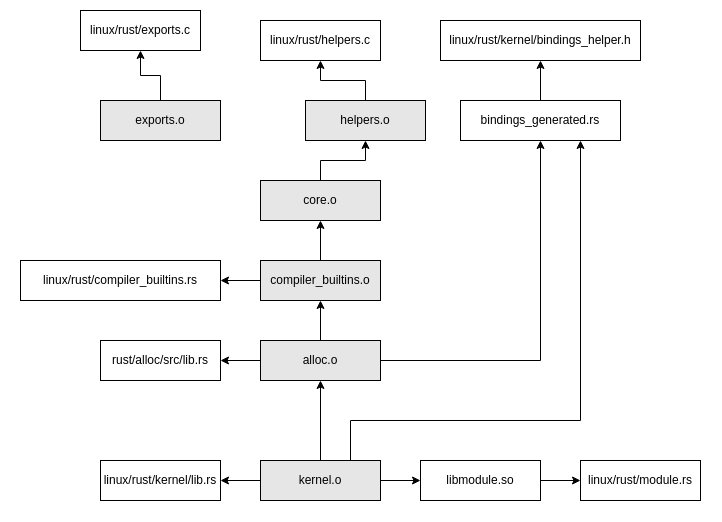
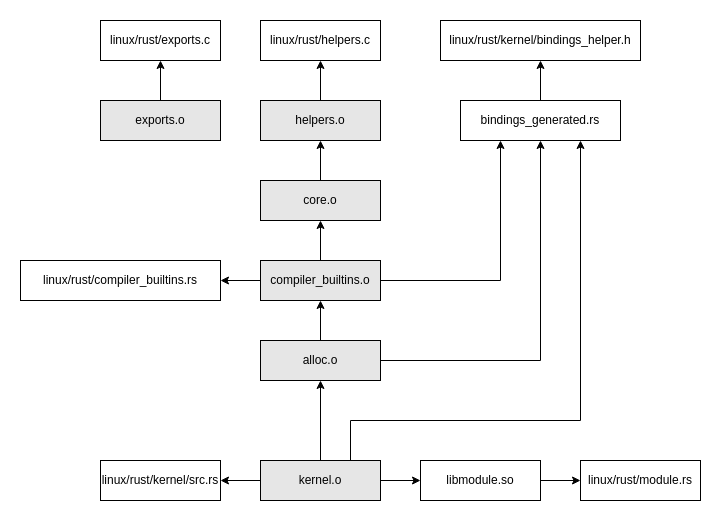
  <mxCell id="0" />
  <mxCell id="1" parent="0" />
  <mxCell id="2" style="edgeStyle=orthogonalEdgeStyle;rounded=0;orthogonalLoop=1;jettySize=auto;html=1;" parent="1" source="3" target="9" edge="1"><mxGeometry relative="1" as="geometry" /></mxCell>
  <mxCell id="3" value="core.o" style="rounded=0;whiteSpace=wrap;html=1;fillColor=#E6E6E6;" parent="1" vertex="1"><mxGeometry x="260" y="180" width="120" height="40" as="geometry" /></mxCell>
  <mxCell id="4" style="edgeStyle=orthogonalEdgeStyle;rounded=0;orthogonalLoop=1;jettySize=auto;html=1;entryX=0.5;entryY=1;entryDx=0;entryDy=0;" parent="1" source="7" target="3" edge="1"><mxGeometry relative="1" as="geometry" /></mxCell>
  <mxCell id="5" style="edgeStyle=orthogonalEdgeStyle;rounded=0;orthogonalLoop=1;jettySize=auto;html=1;entryX=1;entryY=0.5;entryDx=0;entryDy=0;" parent="1" source="7" target="31" edge="1"><mxGeometry relative="1" as="geometry" /></mxCell>
+ <mxCell id="6" style="edgeStyle=orthogonalEdgeStyle;rounded=0;orthogonalLoop=1;jettySize=auto;html=1;entryX=0.25;entryY=1;entryDx=0;entryDy=0;" parent="1" source="7" target="20" edge="1"><mxGeometry relative="1" as="geometry" /></mxCell>
  <mxCell id="7" value="compiler_builtins.o" style="rounded=0;whiteSpace=wrap;html=1;fillColor=#E6E6E6;" parent="1" vertex="1"><mxGeometry x="260" y="260" width="120" height="40" as="geometry" /></mxCell>
  <mxCell id="8" style="edgeStyle=orthogonalEdgeStyle;rounded=0;orthogonalLoop=1;jettySize=auto;html=1;" parent="1" source="9" target="22" edge="1"><mxGeometry relative="1" as="geometry" /></mxCell>
- <mxCell id="9" value="helpers.o" style="rounded=0;whiteSpace=wrap;html=1;fillColor=#E6E6E6;" parent="1" vertex="1"><mxGeometry x="305" y="100" width="120" height="40" as="geometry" /></mxCell>
- <mxCell id="10" style="edgeStyle=orthogonalEdgeStyle;rounded=0;orthogonalLoop=1;jettySize=auto;html=1;entryX=1;entryY=0.5;entryDx=0;entryDy=0;" parent="1" source="13" target="24" edge="1"><mxGeometry relative="1" as="geometry" /></mxCell>
+ <mxCell id="9" value="helpers.o" style="rounded=0;whiteSpace=wrap;html=1;fillColor=#E6E6E6;" parent="1" vertex="1"><mxGeometry x="260" y="100" width="120" height="40" as="geometry" /></mxCell>
  <mxCell id="11" style="edgeStyle=orthogonalEdgeStyle;rounded=0;orthogonalLoop=1;jettySize=auto;html=1;entryX=0.5;entryY=1;entryDx=0;entryDy=0;" parent="1" source="13" target="7" edge="1"><mxGeometry relative="1" as="geometry" /></mxCell>
  <mxCell id="12" style="edgeStyle=orthogonalEdgeStyle;rounded=0;orthogonalLoop=1;jettySize=auto;html=1;entryX=0.5;entryY=1;entryDx=0;entryDy=0;" parent="1" source="13" target="20" edge="1"><mxGeometry relative="1" as="geometry" /></mxCell>
  <mxCell id="13" value="alloc.o" style="rounded=0;whiteSpace=wrap;html=1;fillColor=#E6E6E6;" parent="1" vertex="1"><mxGeometry x="260" y="340" width="120" height="40" as="geometry" /></mxCell>
- <mxCell id="14" value="linux/rust/kernel/lib.rs" style="rounded=0;whiteSpace=wrap;html=1;" parent="1" vertex="1"><mxGeometry x="100" y="460" width="120" height="40" as="geometry" /></mxCell>
+ <mxCell id="14" value="linux/rust/kernel/src.rs" style="rounded=0;whiteSpace=wrap;html=1;" parent="1" vertex="1"><mxGeometry x="100" y="460" width="120" height="40" as="geometry" /></mxCell>
  <mxCell id="15" style="edgeStyle=orthogonalEdgeStyle;rounded=0;orthogonalLoop=1;jettySize=auto;html=1;entryX=0.5;entryY=1;entryDx=0;entryDy=0;" parent="1" source="16" target="23" edge="1"><mxGeometry relative="1" as="geometry" /></mxCell>
  <mxCell id="16" value="exports.o" style="rounded=0;whiteSpace=wrap;html=1;fillColor=#E6E6E6;" parent="1" vertex="1"><mxGeometry x="100" y="100" width="120" height="40" as="geometry" /></mxCell>
  <mxCell id="17" style="edgeStyle=orthogonalEdgeStyle;rounded=0;orthogonalLoop=1;jettySize=auto;html=1;entryX=0;entryY=0.5;entryDx=0;entryDy=0;" parent="1" source="18" target="25" edge="1"><mxGeometry relative="1" as="geometry" /></mxCell>
  <mxCell id="18" value="libmodule.so" style="rounded=0;whiteSpace=wrap;html=1;" parent="1" vertex="1"><mxGeometry x="420" y="460" width="120" height="40" as="geometry" /></mxCell>
  <mxCell id="19" style="edgeStyle=orthogonalEdgeStyle;rounded=0;orthogonalLoop=1;jettySize=auto;html=1;entryX=0.5;entryY=1;entryDx=0;entryDy=0;" parent="1" source="20" target="21" edge="1"><mxGeometry relative="1" as="geometry" /></mxCell>
  <mxCell id="20" value="bindings_generated.rs" style="rounded=0;whiteSpace=wrap;html=1;" parent="1" vertex="1"><mxGeometry x="460" y="100" width="160" height="40" as="geometry" /></mxCell>
  <mxCell id="21" value="linux/rust/kernel/bindings_helper.h" style="rounded=0;whiteSpace=wrap;html=1;" parent="1" vertex="1"><mxGeometry x="440" y="20" width="200" height="40" as="geometry" /></mxCell>
  <mxCell id="22" value="linux/rust/helpers.c" style="rounded=0;whiteSpace=wrap;html=1;" parent="1" vertex="1"><mxGeometry x="260" y="20" width="120" height="40" as="geometry" /></mxCell>
- <mxCell id="23" value="linux/rust/exports.c" style="rounded=0;whiteSpace=wrap;html=1;" parent="1" vertex="1"><mxGeometry x="80" y="10" width="120" height="40" as="geometry" /></mxCell>
- <mxCell id="24" value="rust/alloc/src/lib.rs" style="rounded=0;whiteSpace=wrap;html=1;" parent="1" vertex="1"><mxGeometry x="100" y="340" width="120" height="40" as="geometry" /></mxCell>
+ <mxCell id="23" value="linux/rust/exports.c" style="rounded=0;whiteSpace=wrap;html=1;" parent="1" vertex="1"><mxGeometry x="100" y="20" width="120" height="40" as="geometry" /></mxCell>
  <mxCell id="25" value="linux/rust/module.rs" style="rounded=0;whiteSpace=wrap;html=1;" parent="1" vertex="1"><mxGeometry x="580" y="460" width="120" height="40" as="geometry" /></mxCell>
  <mxCell id="26" style="edgeStyle=orthogonalEdgeStyle;rounded=0;orthogonalLoop=1;jettySize=auto;html=1;entryX=0.5;entryY=1;entryDx=0;entryDy=0;" parent="1" source="30" target="13" edge="1"><mxGeometry relative="1" as="geometry" /></mxCell>
  <mxCell id="27" style="edgeStyle=orthogonalEdgeStyle;rounded=0;orthogonalLoop=1;jettySize=auto;html=1;entryX=1;entryY=0.5;entryDx=0;entryDy=0;" parent="1" source="30" target="14" edge="1"><mxGeometry relative="1" as="geometry" /></mxCell>
  <mxCell id="28" style="edgeStyle=orthogonalEdgeStyle;rounded=0;orthogonalLoop=1;jettySize=auto;html=1;entryX=0;entryY=0.5;entryDx=0;entryDy=0;" parent="1" source="30" target="18" edge="1"><mxGeometry relative="1" as="geometry" /></mxCell>
  <mxCell id="29" style="edgeStyle=orthogonalEdgeStyle;rounded=0;orthogonalLoop=1;jettySize=auto;html=1;exitX=0.75;exitY=0;exitDx=0;exitDy=0;entryX=0.75;entryY=1;entryDx=0;entryDy=0;" parent="1" source="30" target="20" edge="1"><mxGeometry relative="1" as="geometry"><Array as="points"><mxPoint x="350" y="420" /><mxPoint x="580" y="420" /></Array></mxGeometry></mxCell>
  <mxCell id="30" value="kernel.o" style="rounded=0;whiteSpace=wrap;html=1;fillColor=#E6E6E6;" parent="1" vertex="1"><mxGeometry x="260" y="460" width="120" height="40" as="geometry" /></mxCell>
  <mxCell id="31" value="linux/rust/compiler_builtins.rs" style="rounded=0;whiteSpace=wrap;html=1;" parent="1" vertex="1"><mxGeometry x="20" y="260" width="200" height="40" as="geometry" /></mxCell>
